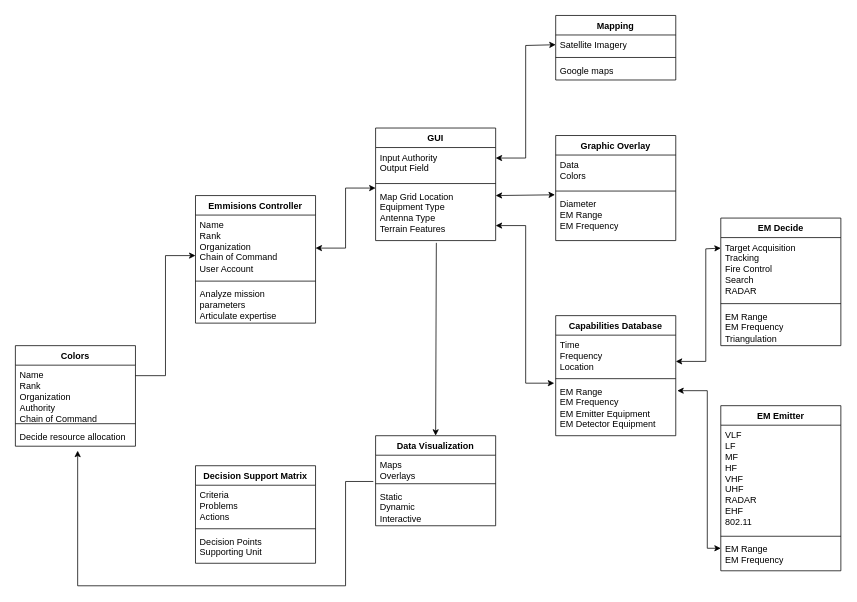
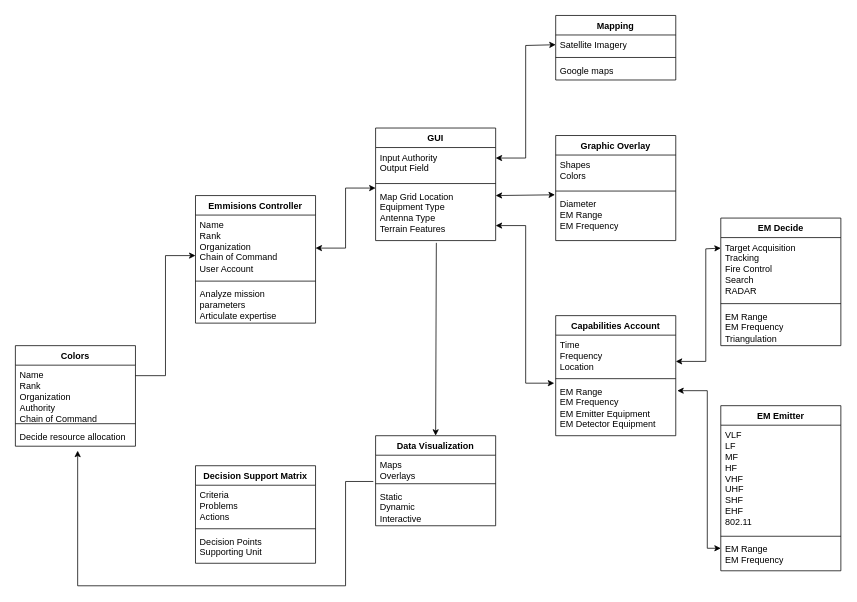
  <mxCell id="0" />
  <mxCell id="1" parent="0" />
  <mxCell id="2" value="EM Emitter" style="swimlane;fontStyle=1;align=center;verticalAlign=top;childLayout=stackLayout;horizontal=1;startSize=26;horizontalStack=0;resizeParent=1;resizeParentMax=0;resizeLast=0;collapsible=1;marginBottom=0;whiteSpace=wrap;html=1;" parent="1" vertex="1"><mxGeometry x="960" y="540" width="160" height="220" as="geometry" /></mxCell>
- <mxCell id="3" value="VLF&lt;br&gt;LF&lt;br&gt;MF&lt;br&gt;HF&lt;br&gt;VHF&lt;br&gt;UHF&lt;br&gt;RADAR&lt;br&gt;EHF&lt;br&gt;802.11" style="text;strokeColor=none;fillColor=none;align=left;verticalAlign=top;spacingLeft=4;spacingRight=4;overflow=hidden;rotatable=0;points=[[0,0.5],[1,0.5]];portConstraint=eastwest;whiteSpace=wrap;html=1;" parent="2" vertex="1"><mxGeometry y="26" width="160" height="144" as="geometry" /></mxCell>
+ <mxCell id="3" value="VLF&lt;br&gt;LF&lt;br&gt;MF&lt;br&gt;HF&lt;br&gt;VHF&lt;br&gt;UHF&lt;br&gt;SHF&lt;br&gt;EHF&lt;br&gt;802.11" style="text;strokeColor=none;fillColor=none;align=left;verticalAlign=top;spacingLeft=4;spacingRight=4;overflow=hidden;rotatable=0;points=[[0,0.5],[1,0.5]];portConstraint=eastwest;whiteSpace=wrap;html=1;" parent="2" vertex="1"><mxGeometry y="26" width="160" height="144" as="geometry" /></mxCell>
  <mxCell id="4" value="" style="line;strokeWidth=1;fillColor=none;align=left;verticalAlign=middle;spacingTop=-1;spacingLeft=3;spacingRight=3;rotatable=0;labelPosition=right;points=[];portConstraint=eastwest;strokeColor=inherit;" parent="2" vertex="1"><mxGeometry y="170" width="160" height="8" as="geometry" /></mxCell>
  <mxCell id="5" value="EM Range&lt;br&gt;EM Frequency" style="text;strokeColor=none;fillColor=none;align=left;verticalAlign=top;spacingLeft=4;spacingRight=4;overflow=hidden;rotatable=0;points=[[0,0.5],[1,0.5]];portConstraint=eastwest;whiteSpace=wrap;html=1;" parent="2" vertex="1"><mxGeometry y="178" width="160" height="42" as="geometry" /></mxCell>
  <mxCell id="6" value="EM Decide" style="swimlane;fontStyle=1;align=center;verticalAlign=top;childLayout=stackLayout;horizontal=1;startSize=26;horizontalStack=0;resizeParent=1;resizeParentMax=0;resizeLast=0;collapsible=1;marginBottom=0;whiteSpace=wrap;html=1;" parent="1" vertex="1"><mxGeometry x="960" y="290" width="160" height="170" as="geometry" /></mxCell>
  <mxCell id="7" value="Target Acquisition&lt;br&gt;Tracking&lt;br&gt;Fire Control&lt;br&gt;Search&lt;br&gt;RADAR" style="text;strokeColor=none;fillColor=none;align=left;verticalAlign=top;spacingLeft=4;spacingRight=4;overflow=hidden;rotatable=0;points=[[0,0.5],[1,0.5]];portConstraint=eastwest;whiteSpace=wrap;html=1;" parent="6" vertex="1"><mxGeometry y="26" width="160" height="84" as="geometry" /></mxCell>
  <mxCell id="8" value="" style="line;strokeWidth=1;fillColor=none;align=left;verticalAlign=middle;spacingTop=-1;spacingLeft=3;spacingRight=3;rotatable=0;labelPosition=right;points=[];portConstraint=eastwest;strokeColor=inherit;" parent="6" vertex="1"><mxGeometry y="110" width="160" height="8" as="geometry" /></mxCell>
  <mxCell id="9" value="EM Range&lt;br&gt;EM Frequency&lt;br&gt;Triangulation" style="text;strokeColor=none;fillColor=none;align=left;verticalAlign=top;spacingLeft=4;spacingRight=4;overflow=hidden;rotatable=0;points=[[0,0.5],[1,0.5]];portConstraint=eastwest;whiteSpace=wrap;html=1;" parent="6" vertex="1"><mxGeometry y="118" width="160" height="52" as="geometry" /></mxCell>
  <mxCell id="10" value="Emmisions Controller" style="swimlane;fontStyle=1;align=center;verticalAlign=top;childLayout=stackLayout;horizontal=1;startSize=26;horizontalStack=0;resizeParent=1;resizeParentMax=0;resizeLast=0;collapsible=1;marginBottom=0;whiteSpace=wrap;html=1;" parent="1" vertex="1"><mxGeometry x="260" y="260" width="160" height="170" as="geometry" /></mxCell>
  <mxCell id="11" value="Name&lt;br&gt;Rank&lt;br&gt;Organization&lt;br&gt;Chain of Command&lt;br&gt;User Account" style="text;strokeColor=none;fillColor=none;align=left;verticalAlign=top;spacingLeft=4;spacingRight=4;overflow=hidden;rotatable=0;points=[[0,0.5],[1,0.5]];portConstraint=eastwest;whiteSpace=wrap;html=1;" parent="10" vertex="1"><mxGeometry y="26" width="160" height="84" as="geometry" /></mxCell>
  <mxCell id="12" value="" style="line;strokeWidth=1;fillColor=none;align=left;verticalAlign=middle;spacingTop=-1;spacingLeft=3;spacingRight=3;rotatable=0;labelPosition=right;points=[];portConstraint=eastwest;strokeColor=inherit;" parent="10" vertex="1"><mxGeometry y="110" width="160" height="8" as="geometry" /></mxCell>
  <mxCell id="13" value="&lt;span style=&quot;background-color: initial;&quot;&gt;Analyze mission parameters&lt;/span&gt;&lt;br&gt;&lt;span style=&quot;background-color: initial;&quot;&gt;Articulate expertise&lt;/span&gt;" style="text;strokeColor=none;fillColor=none;align=left;verticalAlign=top;spacingLeft=4;spacingRight=4;overflow=hidden;rotatable=0;points=[[0,0.5],[1,0.5]];portConstraint=eastwest;whiteSpace=wrap;html=1;" parent="10" vertex="1"><mxGeometry y="118" width="160" height="52" as="geometry" /></mxCell>
- <mxCell id="14" value="Capabilities Database" style="swimlane;fontStyle=1;align=center;verticalAlign=top;childLayout=stackLayout;horizontal=1;startSize=26;horizontalStack=0;resizeParent=1;resizeParentMax=0;resizeLast=0;collapsible=1;marginBottom=0;whiteSpace=wrap;html=1;" parent="1" vertex="1"><mxGeometry x="740" y="420" width="160" height="160" as="geometry" /></mxCell>
+ <mxCell id="14" value="Capabilities Account" style="swimlane;fontStyle=1;align=center;verticalAlign=top;childLayout=stackLayout;horizontal=1;startSize=26;horizontalStack=0;resizeParent=1;resizeParentMax=0;resizeLast=0;collapsible=1;marginBottom=0;whiteSpace=wrap;html=1;" parent="1" vertex="1"><mxGeometry x="740" y="420" width="160" height="160" as="geometry" /></mxCell>
  <mxCell id="15" value="Time&lt;br style=&quot;border-color: var(--border-color);&quot;&gt;Frequency&lt;br style=&quot;border-color: var(--border-color);&quot;&gt;Location" style="text;strokeColor=none;fillColor=none;align=left;verticalAlign=top;spacingLeft=4;spacingRight=4;overflow=hidden;rotatable=0;points=[[0,0.5],[1,0.5]];portConstraint=eastwest;whiteSpace=wrap;html=1;" parent="14" vertex="1"><mxGeometry y="26" width="160" height="54" as="geometry" /></mxCell>
  <mxCell id="16" value="" style="line;strokeWidth=1;fillColor=none;align=left;verticalAlign=middle;spacingTop=-1;spacingLeft=3;spacingRight=3;rotatable=0;labelPosition=right;points=[];portConstraint=eastwest;strokeColor=inherit;" parent="14" vertex="1"><mxGeometry y="80" width="160" height="8" as="geometry" /></mxCell>
  <mxCell id="17" value="EM Range&lt;br style=&quot;border-color: var(--border-color);&quot;&gt;EM Frequency&lt;br&gt;EM Emitter Equipment&lt;br&gt;EM Detector Equipment&amp;nbsp;" style="text;strokeColor=none;fillColor=none;align=left;verticalAlign=top;spacingLeft=4;spacingRight=4;overflow=hidden;rotatable=0;points=[[0,0.5],[1,0.5]];portConstraint=eastwest;whiteSpace=wrap;html=1;" parent="14" vertex="1"><mxGeometry y="88" width="160" height="72" as="geometry" /></mxCell>
  <mxCell id="18" value="GUI" style="swimlane;fontStyle=1;align=center;verticalAlign=top;childLayout=stackLayout;horizontal=1;startSize=26;horizontalStack=0;resizeParent=1;resizeParentMax=0;resizeLast=0;collapsible=1;marginBottom=0;whiteSpace=wrap;html=1;" parent="1" vertex="1"><mxGeometry x="500" y="170" width="160" height="150" as="geometry" /></mxCell>
  <mxCell id="19" value="Input Authority&lt;br&gt;Output Field&lt;br&gt;" style="text;strokeColor=none;fillColor=none;align=left;verticalAlign=top;spacingLeft=4;spacingRight=4;overflow=hidden;rotatable=0;points=[[0,0.5],[1,0.5]];portConstraint=eastwest;whiteSpace=wrap;html=1;" parent="18" vertex="1"><mxGeometry y="26" width="160" height="44" as="geometry" /></mxCell>
  <mxCell id="20" value="" style="line;strokeWidth=1;fillColor=none;align=left;verticalAlign=middle;spacingTop=-1;spacingLeft=3;spacingRight=3;rotatable=0;labelPosition=right;points=[];portConstraint=eastwest;strokeColor=inherit;" parent="18" vertex="1"><mxGeometry y="70" width="160" height="8" as="geometry" /></mxCell>
  <mxCell id="21" value="Map Grid Location&lt;br style=&quot;border-color: var(--border-color);&quot;&gt;Equipment Type&lt;br style=&quot;border-color: var(--border-color);&quot;&gt;Antenna Type&lt;br&gt;Terrain Features" style="text;strokeColor=none;fillColor=none;align=left;verticalAlign=top;spacingLeft=4;spacingRight=4;overflow=hidden;rotatable=0;points=[[0,0.5],[1,0.5]];portConstraint=eastwest;whiteSpace=wrap;html=1;" parent="18" vertex="1"><mxGeometry y="78" width="160" height="72" as="geometry" /></mxCell>
  <mxCell id="22" value="Mapping" style="swimlane;fontStyle=1;align=center;verticalAlign=top;childLayout=stackLayout;horizontal=1;startSize=26;horizontalStack=0;resizeParent=1;resizeParentMax=0;resizeLast=0;collapsible=1;marginBottom=0;whiteSpace=wrap;html=1;" parent="1" vertex="1"><mxGeometry x="740" y="20" width="160" height="86" as="geometry" /></mxCell>
  <mxCell id="23" value="Satellite Imagery" style="text;strokeColor=none;fillColor=none;align=left;verticalAlign=top;spacingLeft=4;spacingRight=4;overflow=hidden;rotatable=0;points=[[0,0.5],[1,0.5]];portConstraint=eastwest;whiteSpace=wrap;html=1;" parent="22" vertex="1"><mxGeometry y="26" width="160" height="26" as="geometry" /></mxCell>
  <mxCell id="24" value="" style="line;strokeWidth=1;fillColor=none;align=left;verticalAlign=middle;spacingTop=-1;spacingLeft=3;spacingRight=3;rotatable=0;labelPosition=right;points=[];portConstraint=eastwest;strokeColor=inherit;" parent="22" vertex="1"><mxGeometry y="52" width="160" height="8" as="geometry" /></mxCell>
  <mxCell id="25" value="Google maps" style="text;strokeColor=none;fillColor=none;align=left;verticalAlign=top;spacingLeft=4;spacingRight=4;overflow=hidden;rotatable=0;points=[[0,0.5],[1,0.5]];portConstraint=eastwest;whiteSpace=wrap;html=1;" parent="22" vertex="1"><mxGeometry y="60" width="160" height="26" as="geometry" /></mxCell>
  <mxCell id="26" value="Graphic Overlay" style="swimlane;fontStyle=1;align=center;verticalAlign=top;childLayout=stackLayout;horizontal=1;startSize=26;horizontalStack=0;resizeParent=1;resizeParentMax=0;resizeLast=0;collapsible=1;marginBottom=0;whiteSpace=wrap;html=1;" parent="1" vertex="1"><mxGeometry x="740" y="180" width="160" height="140" as="geometry" /></mxCell>
- <mxCell id="27" value="Data&lt;br&gt;Colors" style="text;strokeColor=none;fillColor=none;align=left;verticalAlign=top;spacingLeft=4;spacingRight=4;overflow=hidden;rotatable=0;points=[[0,0.5],[1,0.5]];portConstraint=eastwest;whiteSpace=wrap;html=1;" parent="26" vertex="1"><mxGeometry y="26" width="160" height="44" as="geometry" /></mxCell>
+ <mxCell id="27" value="Shapes&lt;br&gt;Colors" style="text;strokeColor=none;fillColor=none;align=left;verticalAlign=top;spacingLeft=4;spacingRight=4;overflow=hidden;rotatable=0;points=[[0,0.5],[1,0.5]];portConstraint=eastwest;whiteSpace=wrap;html=1;" parent="26" vertex="1"><mxGeometry y="26" width="160" height="44" as="geometry" /></mxCell>
  <mxCell id="28" value="" style="line;strokeWidth=1;fillColor=none;align=left;verticalAlign=middle;spacingTop=-1;spacingLeft=3;spacingRight=3;rotatable=0;labelPosition=right;points=[];portConstraint=eastwest;strokeColor=inherit;" parent="26" vertex="1"><mxGeometry y="70" width="160" height="8" as="geometry" /></mxCell>
  <mxCell id="29" value="Diameter&lt;br style=&quot;border-color: var(--border-color);&quot;&gt;EM Range&lt;br style=&quot;border-color: var(--border-color);&quot;&gt;EM Frequency" style="text;strokeColor=none;fillColor=none;align=left;verticalAlign=top;spacingLeft=4;spacingRight=4;overflow=hidden;rotatable=0;points=[[0,0.5],[1,0.5]];portConstraint=eastwest;whiteSpace=wrap;html=1;" parent="26" vertex="1"><mxGeometry y="78" width="160" height="62" as="geometry" /></mxCell>
  <mxCell id="30" value="Colors" style="swimlane;fontStyle=1;align=center;verticalAlign=top;childLayout=stackLayout;horizontal=1;startSize=26;horizontalStack=0;resizeParent=1;resizeParentMax=0;resizeLast=0;collapsible=1;marginBottom=0;whiteSpace=wrap;html=1;" parent="1" vertex="1"><mxGeometry x="20" y="460" width="160" height="134" as="geometry" /></mxCell>
  <mxCell id="31" value="Name&lt;br&gt;Rank&lt;br&gt;Organization&lt;br&gt;Authority&lt;br&gt;Chain of Command" style="text;strokeColor=none;fillColor=none;align=left;verticalAlign=top;spacingLeft=4;spacingRight=4;overflow=hidden;rotatable=0;points=[[0,0.5],[1,0.5]];portConstraint=eastwest;whiteSpace=wrap;html=1;" parent="30" vertex="1"><mxGeometry y="26" width="160" height="74" as="geometry" /></mxCell>
  <mxCell id="32" value="" style="line;strokeWidth=1;fillColor=none;align=left;verticalAlign=middle;spacingTop=-1;spacingLeft=3;spacingRight=3;rotatable=0;labelPosition=right;points=[];portConstraint=eastwest;strokeColor=inherit;" parent="30" vertex="1"><mxGeometry y="100" width="160" height="8" as="geometry" /></mxCell>
  <mxCell id="33" value="Decide resource allocation" style="text;strokeColor=none;fillColor=none;align=left;verticalAlign=top;spacingLeft=4;spacingRight=4;overflow=hidden;rotatable=0;points=[[0,0.5],[1,0.5]];portConstraint=eastwest;whiteSpace=wrap;html=1;" parent="30" vertex="1"><mxGeometry y="108" width="160" height="26" as="geometry" /></mxCell>
  <mxCell id="34" value="Data Visualization" style="swimlane;fontStyle=1;align=center;verticalAlign=top;childLayout=stackLayout;horizontal=1;startSize=26;horizontalStack=0;resizeParent=1;resizeParentMax=0;resizeLast=0;collapsible=1;marginBottom=0;whiteSpace=wrap;html=1;" parent="1" vertex="1"><mxGeometry x="500" y="580" width="160" height="120" as="geometry" /></mxCell>
  <mxCell id="35" value="Maps&lt;br&gt;Overlays" style="text;strokeColor=none;fillColor=none;align=left;verticalAlign=top;spacingLeft=4;spacingRight=4;overflow=hidden;rotatable=0;points=[[0,0.5],[1,0.5]];portConstraint=eastwest;whiteSpace=wrap;html=1;" parent="34" vertex="1"><mxGeometry y="26" width="160" height="34" as="geometry" /></mxCell>
  <mxCell id="36" value="" style="line;strokeWidth=1;fillColor=none;align=left;verticalAlign=middle;spacingTop=-1;spacingLeft=3;spacingRight=3;rotatable=0;labelPosition=right;points=[];portConstraint=eastwest;strokeColor=inherit;" parent="34" vertex="1"><mxGeometry y="60" width="160" height="8" as="geometry" /></mxCell>
  <mxCell id="37" value="Static&lt;br&gt;Dynamic&lt;br&gt;Interactive" style="text;strokeColor=none;fillColor=none;align=left;verticalAlign=top;spacingLeft=4;spacingRight=4;overflow=hidden;rotatable=0;points=[[0,0.5],[1,0.5]];portConstraint=eastwest;whiteSpace=wrap;html=1;" parent="34" vertex="1"><mxGeometry y="68" width="160" height="52" as="geometry" /></mxCell>
  <mxCell id="38" value="Decision Support Matrix" style="swimlane;fontStyle=1;align=center;verticalAlign=top;childLayout=stackLayout;horizontal=1;startSize=26;horizontalStack=0;resizeParent=1;resizeParentMax=0;resizeLast=0;collapsible=1;marginBottom=0;whiteSpace=wrap;html=1;" parent="1" vertex="1"><mxGeometry x="260" y="620" width="160" height="130" as="geometry" /></mxCell>
  <mxCell id="39" value="Criteria&lt;br&gt;Problems&lt;br&gt;Actions" style="text;strokeColor=none;fillColor=none;align=left;verticalAlign=top;spacingLeft=4;spacingRight=4;overflow=hidden;rotatable=0;points=[[0,0.5],[1,0.5]];portConstraint=eastwest;whiteSpace=wrap;html=1;" parent="38" vertex="1"><mxGeometry y="26" width="160" height="54" as="geometry" /></mxCell>
  <mxCell id="40" value="" style="line;strokeWidth=1;fillColor=none;align=left;verticalAlign=middle;spacingTop=-1;spacingLeft=3;spacingRight=3;rotatable=0;labelPosition=right;points=[];portConstraint=eastwest;strokeColor=inherit;" parent="38" vertex="1"><mxGeometry y="80" width="160" height="8" as="geometry" /></mxCell>
  <mxCell id="41" value="Decision Points&lt;br&gt;Supporting Unit" style="text;strokeColor=none;fillColor=none;align=left;verticalAlign=top;spacingLeft=4;spacingRight=4;overflow=hidden;rotatable=0;points=[[0,0.5],[1,0.5]];portConstraint=eastwest;whiteSpace=wrap;html=1;" parent="38" vertex="1"><mxGeometry y="88" width="160" height="42" as="geometry" /></mxCell>
  <mxCell id="42" value="" style="endArrow=classic;html=1;rounded=0;" parent="1" edge="1"><mxGeometry width="50" height="50" relative="1" as="geometry"><mxPoint x="180" y="500" as="sourcePoint" /><mxPoint x="260" y="340" as="targetPoint" /><Array as="points"><mxPoint x="220" y="500" /><mxPoint x="220" y="340" /></Array></mxGeometry></mxCell>
  <mxCell id="43" value="" style="endArrow=classic;html=1;rounded=0;exitX=0.506;exitY=1.042;exitDx=0;exitDy=0;exitPerimeter=0;entryX=0.5;entryY=0;entryDx=0;entryDy=0;" parent="1" source="21" target="34" edge="1"><mxGeometry width="50" height="50" relative="1" as="geometry"><mxPoint x="530" y="440" as="sourcePoint" /><mxPoint x="580" y="390" as="targetPoint" /></mxGeometry></mxCell>
  <mxCell id="44" value="" style="endArrow=classic;html=1;rounded=0;exitX=-0.019;exitY=1.029;exitDx=0;exitDy=0;exitPerimeter=0;" parent="1" source="35" edge="1"><mxGeometry width="50" height="50" relative="1" as="geometry"><mxPoint x="440" y="605.01" as="sourcePoint" /><mxPoint x="103" y="600" as="targetPoint" /><Array as="points"><mxPoint x="460" y="641" /><mxPoint x="460" y="780" /><mxPoint x="103" y="780" /></Array></mxGeometry></mxCell>
  <mxCell id="45" value="" style="endArrow=classic;startArrow=classic;html=1;rounded=0;entryX=0;entryY=0.028;entryDx=0;entryDy=0;entryPerimeter=0;" parent="1" target="21" edge="1"><mxGeometry width="50" height="50" relative="1" as="geometry"><mxPoint x="420" y="330" as="sourcePoint" /><mxPoint x="470" y="280" as="targetPoint" /><Array as="points"><mxPoint x="460" y="330" /><mxPoint x="460" y="250" /></Array></mxGeometry></mxCell>
  <mxCell id="46" value="" style="endArrow=classic;startArrow=classic;html=1;rounded=0;entryX=0;entryY=0.5;entryDx=0;entryDy=0;" parent="1" target="23" edge="1"><mxGeometry width="50" height="50" relative="1" as="geometry"><mxPoint x="660" y="210" as="sourcePoint" /><mxPoint x="740" y="130" as="targetPoint" /><Array as="points"><mxPoint x="700" y="210" /><mxPoint x="700" y="60" /></Array></mxGeometry></mxCell>
  <mxCell id="47" value="" style="endArrow=classic;startArrow=classic;html=1;rounded=0;entryX=-0.012;entryY=0.028;entryDx=0;entryDy=0;entryPerimeter=0;" parent="1" target="17" edge="1"><mxGeometry width="50" height="50" relative="1" as="geometry"><mxPoint x="660" y="300" as="sourcePoint" /><mxPoint x="740" y="220" as="targetPoint" /><Array as="points"><mxPoint x="700" y="300" /><mxPoint x="700" y="510" /></Array></mxGeometry></mxCell>
  <mxCell id="48" value="" style="endArrow=classic;startArrow=classic;html=1;rounded=0;entryX=-0.006;entryY=0.016;entryDx=0;entryDy=0;entryPerimeter=0;" parent="1" target="29" edge="1"><mxGeometry width="50" height="50" relative="1" as="geometry"><mxPoint x="660" y="260" as="sourcePoint" /><mxPoint x="710" y="210" as="targetPoint" /></mxGeometry></mxCell>
  <mxCell id="49" value="" style="endArrow=classic;startArrow=classic;html=1;rounded=0;" parent="1" edge="1"><mxGeometry width="50" height="50" relative="1" as="geometry"><mxPoint x="902" y="520" as="sourcePoint" /><mxPoint x="960" y="730" as="targetPoint" /><Array as="points"><mxPoint x="942" y="520" /><mxPoint x="942" y="730" /></Array></mxGeometry></mxCell>
  <mxCell id="50" value="" style="endArrow=classic;startArrow=classic;html=1;rounded=0;" parent="1" edge="1"><mxGeometry width="50" height="50" relative="1" as="geometry"><mxPoint x="900" y="481" as="sourcePoint" /><mxPoint x="960" y="330" as="targetPoint" /><Array as="points"><mxPoint x="940" y="481" /><mxPoint x="940" y="331" /></Array></mxGeometry></mxCell>
